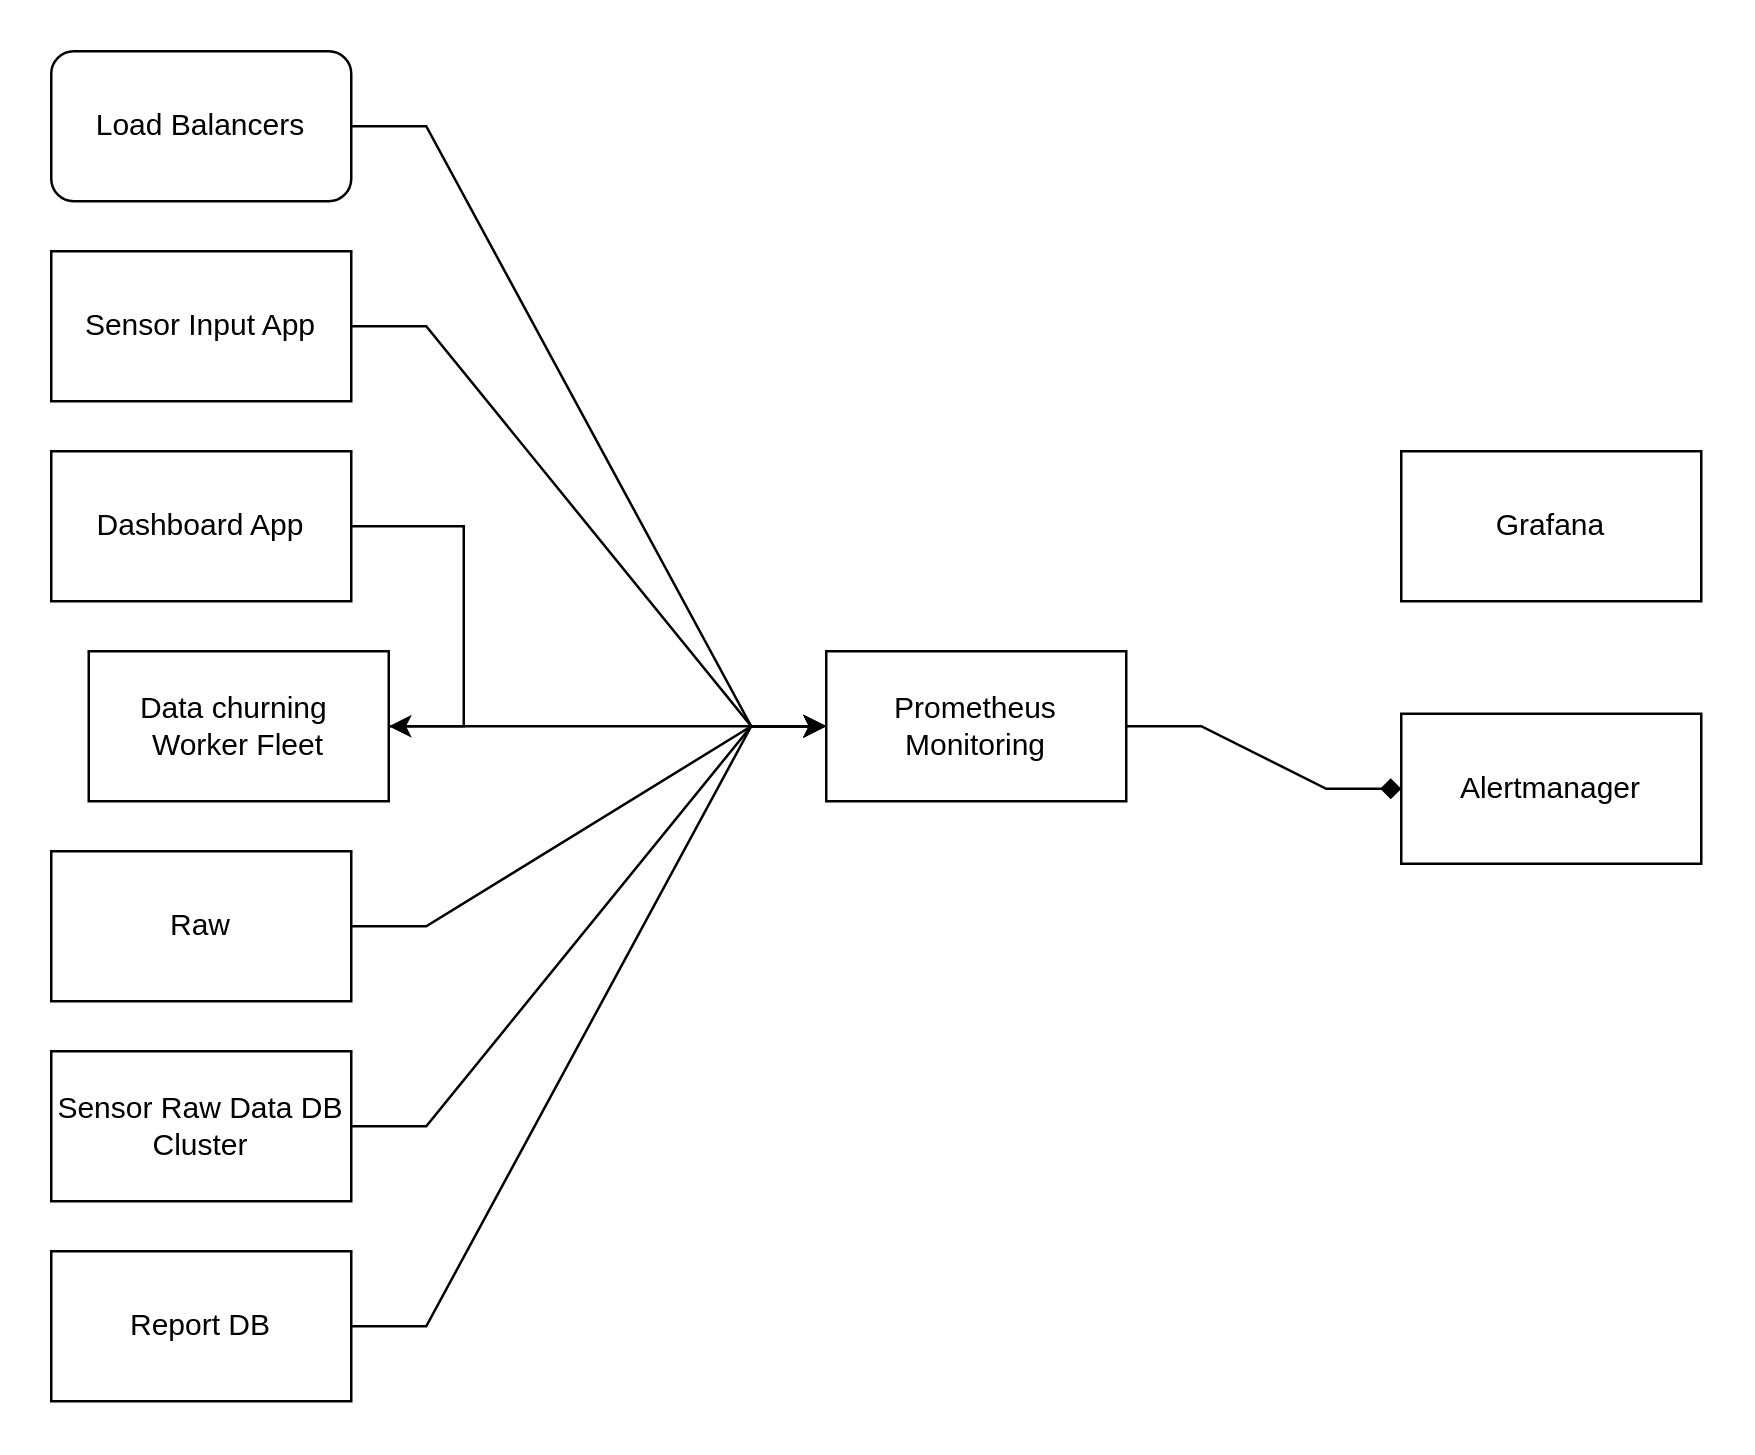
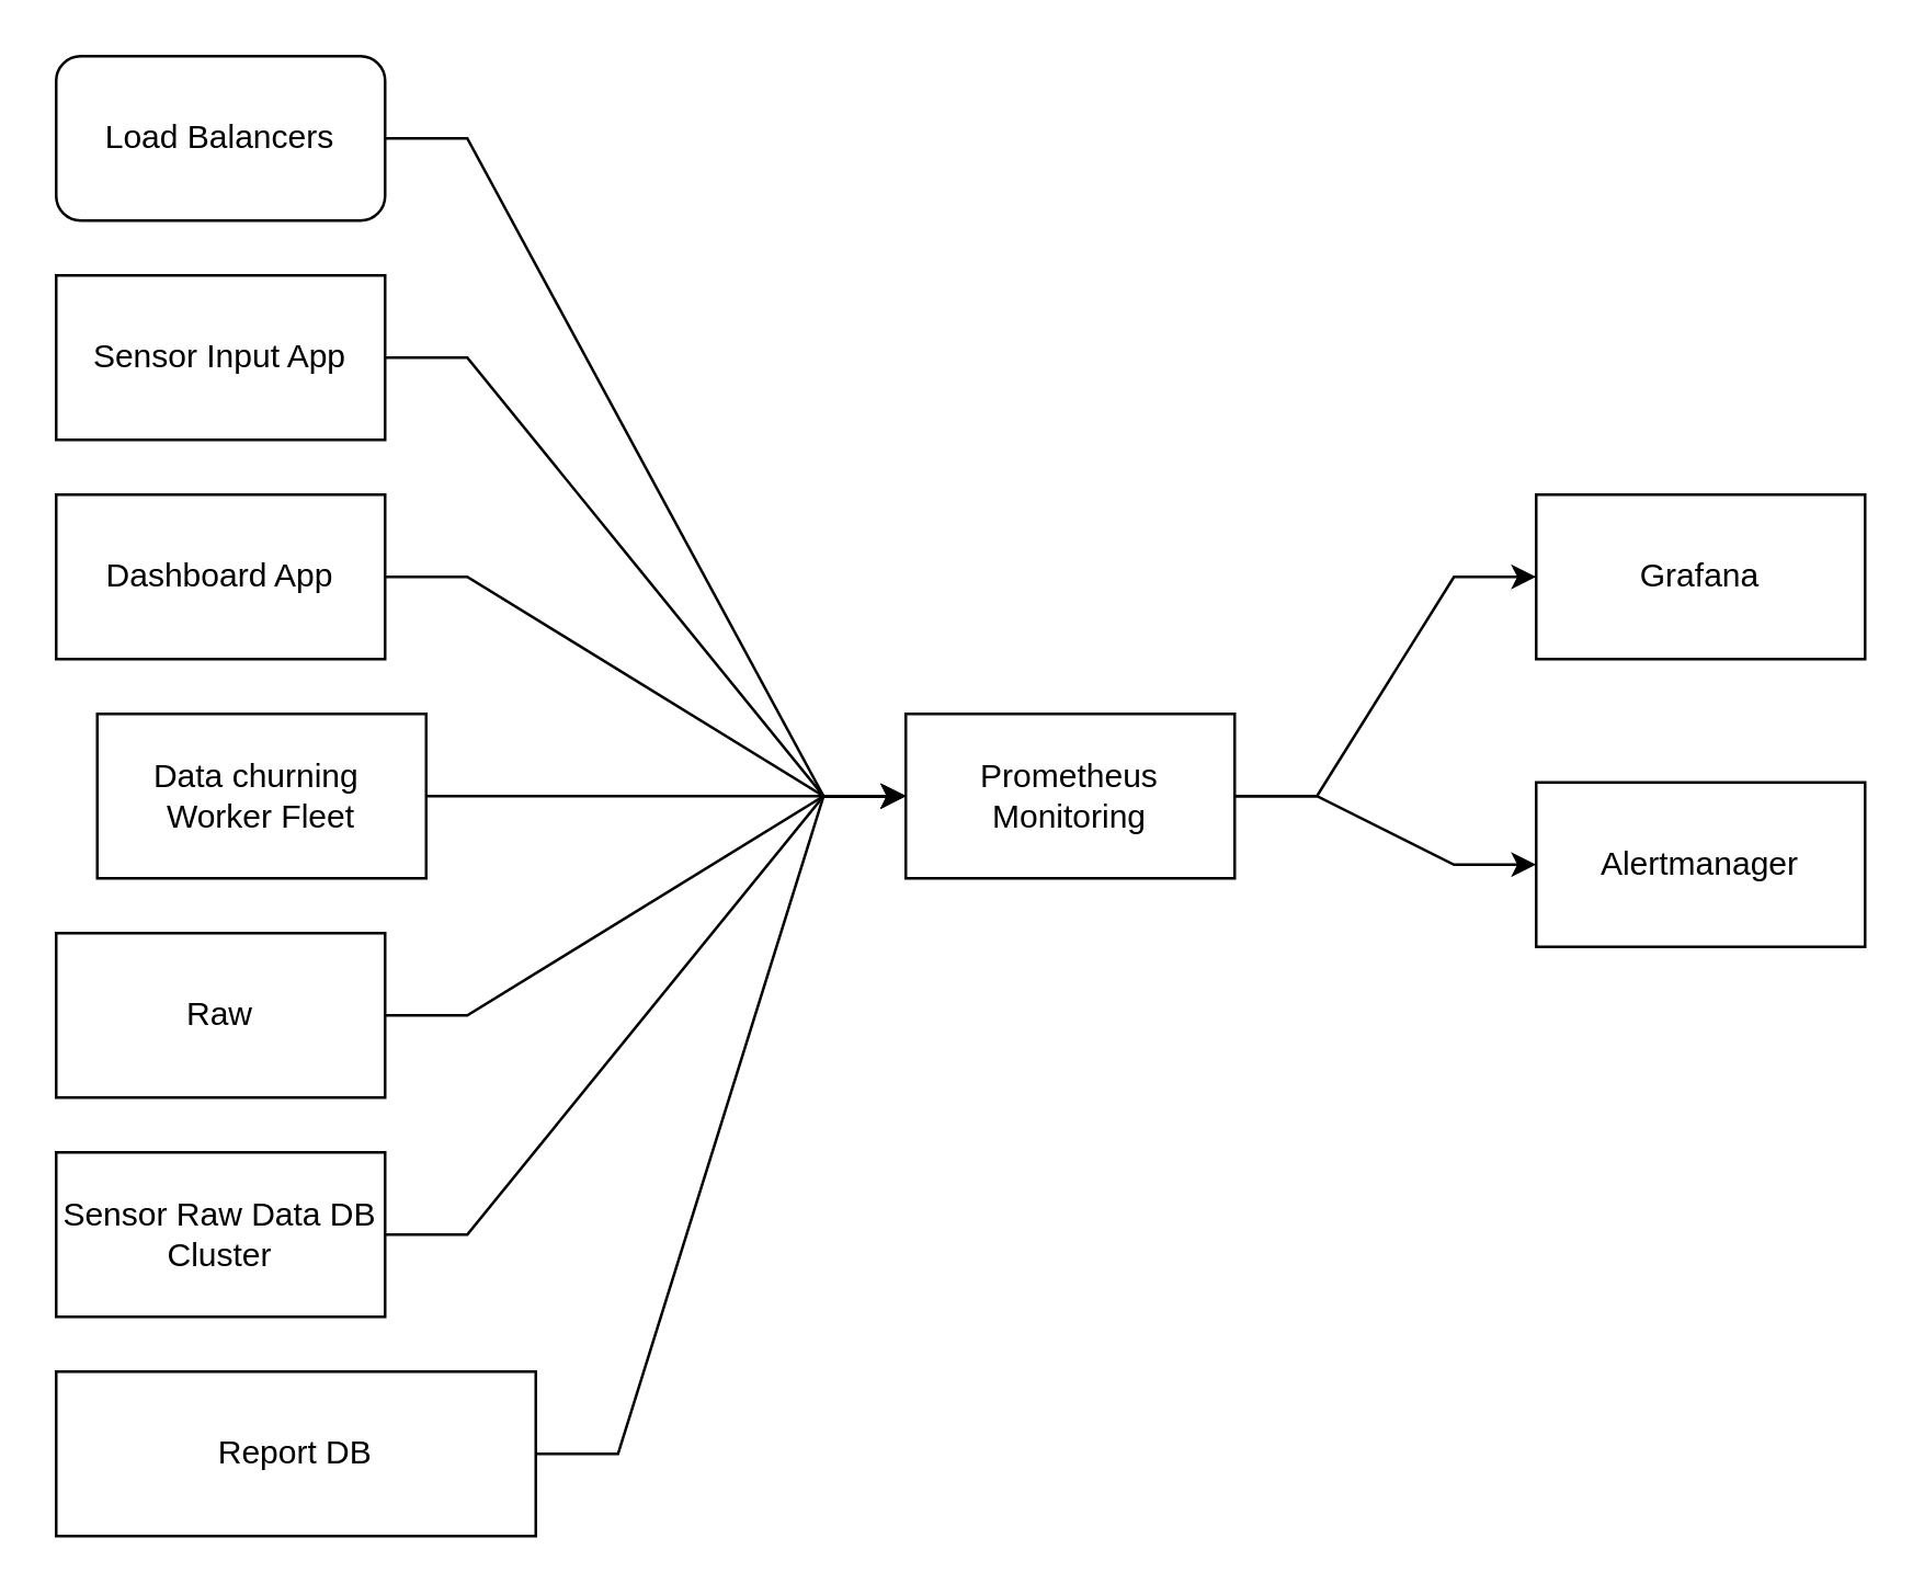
  <mxCell id="0" />
  <mxCell id="1" parent="0" />
- <mxCell id="3" style="edgeStyle=entityRelationEdgeStyle;rounded=0;orthogonalLoop=1;jettySize=auto;html=1;entryX=0;entryY=0.5;entryDx=0;entryDy=0;endArrow=diamond;" edge="1" parent="1" source="4" target="20"><mxGeometry relative="1" as="geometry" /></mxCell>
+ <mxCell id="2" style="edgeStyle=entityRelationEdgeStyle;rounded=0;orthogonalLoop=1;jettySize=auto;html=1;entryX=0;entryY=0.5;entryDx=0;entryDy=0;" edge="1" parent="1" source="4" target="19"><mxGeometry relative="1" as="geometry" /></mxCell>
+ <mxCell id="3" style="edgeStyle=entityRelationEdgeStyle;rounded=0;orthogonalLoop=1;jettySize=auto;html=1;entryX=0;entryY=0.5;entryDx=0;entryDy=0;" edge="1" parent="1" source="4" target="20"><mxGeometry relative="1" as="geometry" /></mxCell>
  <mxCell id="4" value="Prometheus Monitoring" style="rounded=0;whiteSpace=wrap;html=1;" vertex="1" parent="1"><mxGeometry x="330" y="260" width="120" height="60" as="geometry" /></mxCell>
  <mxCell id="5" style="edgeStyle=entityRelationEdgeStyle;rounded=0;orthogonalLoop=1;jettySize=auto;html=1;entryX=0;entryY=0.5;entryDx=0;entryDy=0;" edge="1" parent="1" source="6" target="4"><mxGeometry relative="1" as="geometry" /></mxCell>
  <mxCell id="6" value="Load Balancers" style="whiteSpace=wrap;html=1;rounded=1;" vertex="1" parent="1"><mxGeometry x="20" y="20" width="120" height="60" as="geometry" /></mxCell>
  <mxCell id="7" style="edgeStyle=entityRelationEdgeStyle;rounded=0;orthogonalLoop=1;jettySize=auto;html=1;" edge="1" parent="1" source="8"><mxGeometry relative="1" as="geometry"><mxPoint x="330" y="290" as="targetPoint" /></mxGeometry></mxCell>
  <mxCell id="8" value="Sensor Input App" style="rounded=0;whiteSpace=wrap;html=1;" vertex="1" parent="1"><mxGeometry x="20" y="100" width="120" height="60" as="geometry" /></mxCell>
  <mxCell id="9" style="edgeStyle=entityRelationEdgeStyle;rounded=0;orthogonalLoop=1;jettySize=auto;html=1;" edge="1" parent="1" source="10"><mxGeometry relative="1" as="geometry"><mxPoint x="330" y="290" as="targetPoint" /></mxGeometry></mxCell>
  <mxCell id="10" value="&lt;div&gt;Data churning&amp;nbsp;&lt;/div&gt;&lt;div&gt;Worker Fleet&lt;/div&gt;" style="rounded=0;whiteSpace=wrap;html=1;" vertex="1" parent="1"><mxGeometry x="35" y="260" width="120" height="60" as="geometry" /></mxCell>
  <mxCell id="11" style="edgeStyle=entityRelationEdgeStyle;rounded=0;orthogonalLoop=1;jettySize=auto;html=1;" edge="1" parent="1" source="12"><mxGeometry relative="1" as="geometry"><mxPoint x="330" y="290" as="targetPoint" /></mxGeometry></mxCell>
  <mxCell id="12" value="Raw" style="rounded=0;whiteSpace=wrap;html=1;" vertex="1" parent="1"><mxGeometry x="20" y="340" width="120" height="60" as="geometry" /></mxCell>
  <mxCell id="13" style="edgeStyle=entityRelationEdgeStyle;rounded=0;orthogonalLoop=1;jettySize=auto;html=1;" edge="1" parent="1" source="14"><mxGeometry relative="1" as="geometry"><mxPoint x="330" y="290" as="targetPoint" /></mxGeometry></mxCell>
  <mxCell id="14" value="Sensor Raw Data DB Cluster" style="rounded=0;whiteSpace=wrap;html=1;" vertex="1" parent="1"><mxGeometry x="20" y="420" width="120" height="60" as="geometry" /></mxCell>
  <mxCell id="15" style="edgeStyle=entityRelationEdgeStyle;rounded=0;orthogonalLoop=1;jettySize=auto;html=1;entryX=0;entryY=0.5;entryDx=0;entryDy=0;" edge="1" parent="1" source="16" target="4"><mxGeometry relative="1" as="geometry" /></mxCell>
- <mxCell id="16" value="Report DB" style="rounded=0;whiteSpace=wrap;html=1;" vertex="1" parent="1"><mxGeometry x="20" y="500" width="120" height="60" as="geometry" /></mxCell>
- <mxCell id="17" style="edgeStyle=entityRelationEdgeStyle;rounded=0;orthogonalLoop=1;jettySize=auto;html=1;" edge="1" parent="1" source="18" target="10"><mxGeometry relative="1" as="geometry" /></mxCell>
+ <mxCell id="16" value="Report DB" style="rounded=0;whiteSpace=wrap;html=1;" vertex="1" parent="1"><mxGeometry x="20" y="500" width="175" height="60" as="geometry" /></mxCell>
+ <mxCell id="17" style="edgeStyle=entityRelationEdgeStyle;rounded=0;orthogonalLoop=1;jettySize=auto;html=1;entryX=0;entryY=0.5;entryDx=0;entryDy=0;" edge="1" parent="1" source="18" target="4"><mxGeometry relative="1" as="geometry" /></mxCell>
  <mxCell id="18" value="Dashboard App" style="rounded=0;whiteSpace=wrap;html=1;" vertex="1" parent="1"><mxGeometry x="20" y="180" width="120" height="60" as="geometry" /></mxCell>
  <mxCell id="19" value="Grafana" style="rounded=0;whiteSpace=wrap;html=1;" vertex="1" parent="1"><mxGeometry x="560" y="180" width="120" height="60" as="geometry" /></mxCell>
  <mxCell id="20" value="Alertmanager" style="rounded=0;whiteSpace=wrap;html=1;" vertex="1" parent="1"><mxGeometry x="560" y="285" width="120" height="60" as="geometry" /></mxCell>
